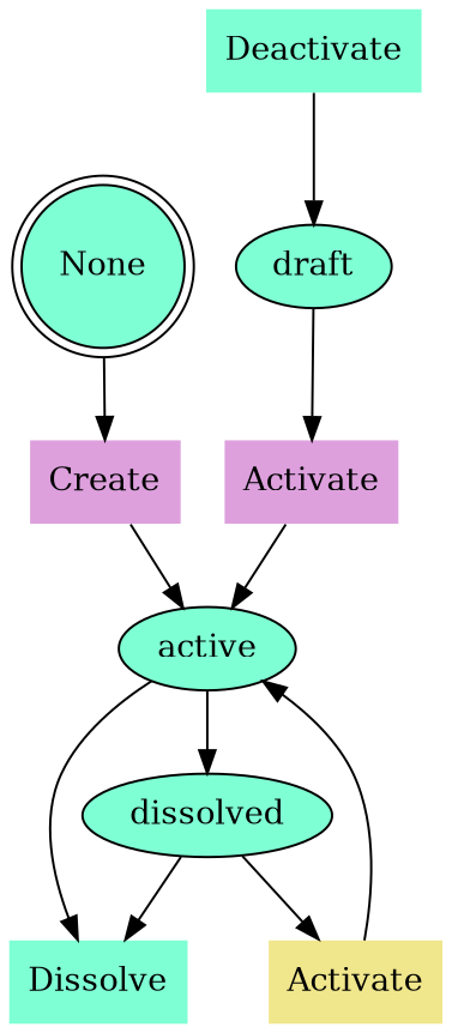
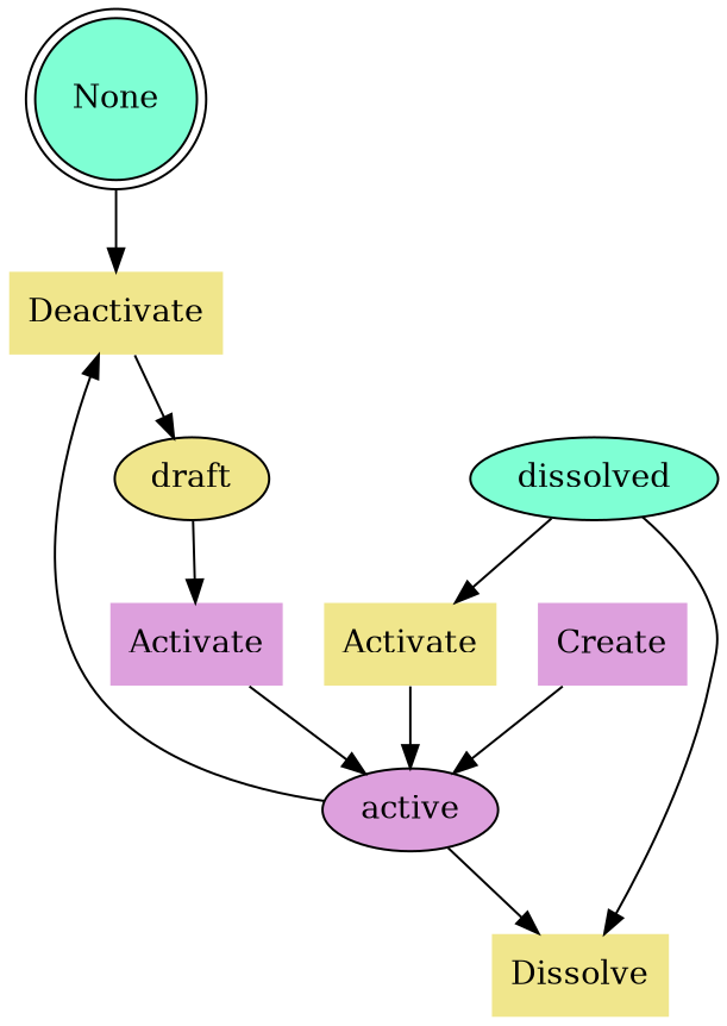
  digraph {
    node [color=black fillcolor=khaki shape=none style=filled]
    None [fillcolor=aquamarine shape=doublecircle]
    n2 [fillcolor=plum label=Create]
-   active [fillcolor=aquamarine shape=""]
-   draft [fillcolor=aquamarine shape=""]
+   active [fillcolor=plum shape=""]
+   draft [shape=""]
    n5 [color=darkgreen fillcolor=plum label=Activate]
-   n6 [color=darkgreen fillcolor=aquamarine label=Deactivate]
-   n7 [fillcolor=aquamarine label=Dissolve]
+   n6 [color=darkgreen label=Deactivate]
+   n7 [label=Dissolve]
    dissolved [fillcolor=aquamarine shape=""]
    n9 [label=Activate]
-   None -> n2
+   None -> n6
    n2 -> active
-   active -> dissolved
+   active -> n6
    active -> n7
    draft -> n5
    n5 -> active
    n6 -> draft
    dissolved -> n7
    dissolved -> n9
    n9 -> active
  }
